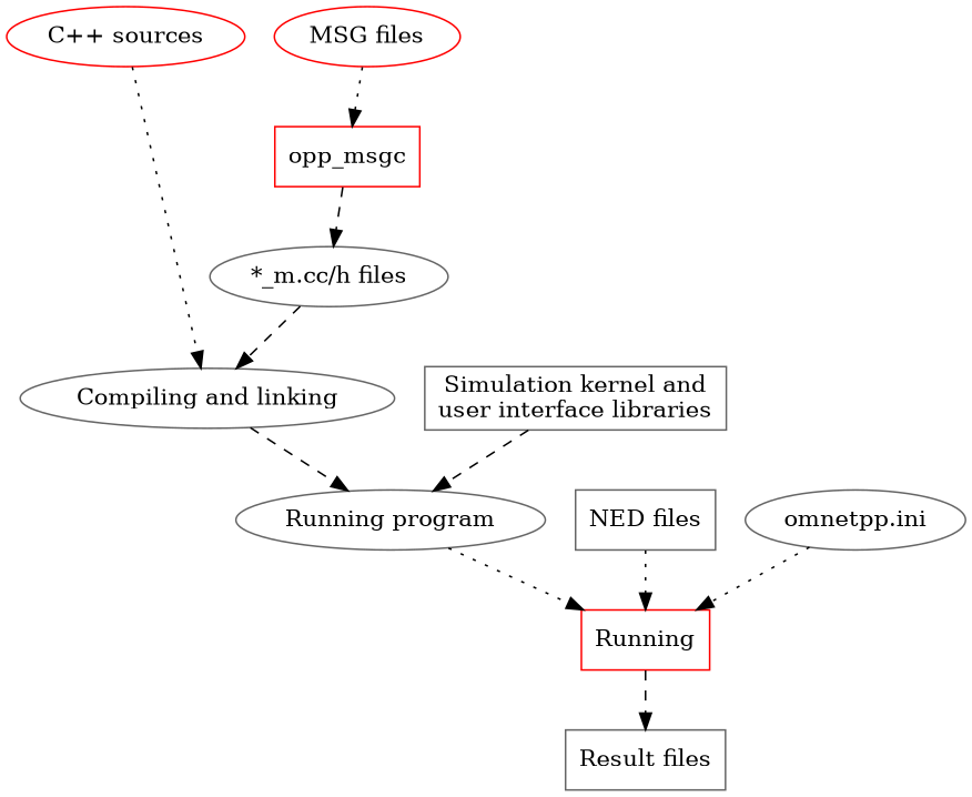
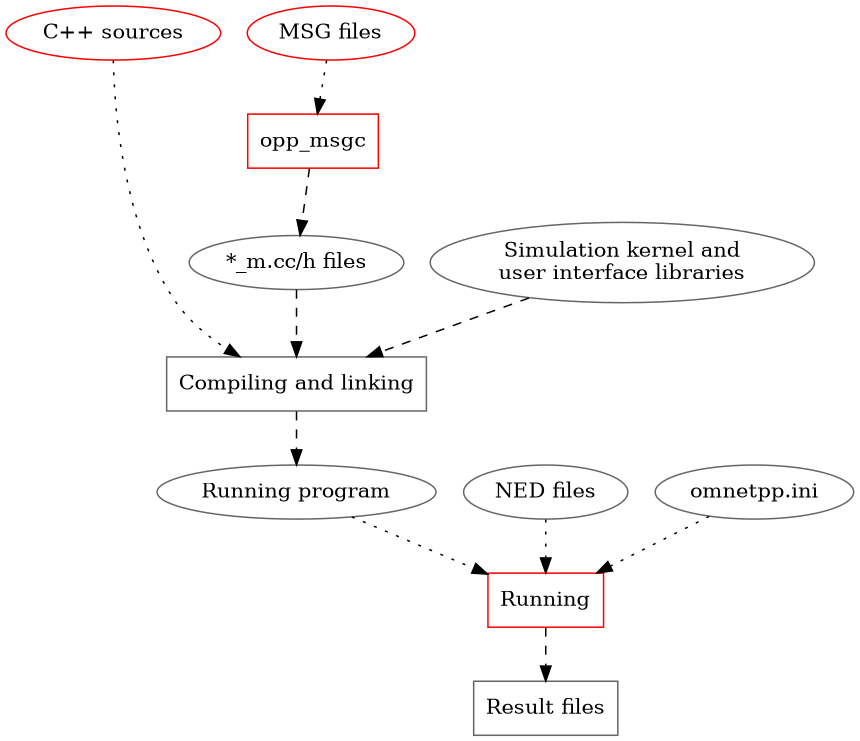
  digraph {
    fontsize=12
    node [color=gray40 shape=ellipse]
    edge [style=dotted]
    n1 [color=red label="C++ sources"]
    n2 [color=red label="MSG files"]
-   n3 [label="Compiling and linking"]
+   n3 [label="Compiling and linking" shape=rectangle]
    n4 [color=red label=opp_msgc shape=rectangle]
    n5 [label="Running program"]
    n6 [label="*_m.cc/h files"]
-   n7 [label="NED files" shape=box]
+   n7 [label="NED files"]
    n8 [color=red label=Running shape=rectangle]
    n9 [label="Result files" shape=box]
    n10 [label="omnetpp.ini"]
-   n11 [label="Simulation kernel and\nuser interface libraries" shape=box]
+   n11 [label="Simulation kernel and\nuser interface libraries"]
    subgraph sub_1 {
      rank=same
      n1
      n2
    }
    n1 -> n3
    n2 -> n4
    n3 -> n5 [style=dashed]
    n4 -> n6 [style=dashed]
    n5 -> n8
    n6 -> n3 [style=dashed]
    n7 -> n8
    n8 -> n9 [style=dashed]
    n10 -> n8
-   n11 -> n5 [style=dashed]
+   n11 -> n3 [style=dashed]
  }
